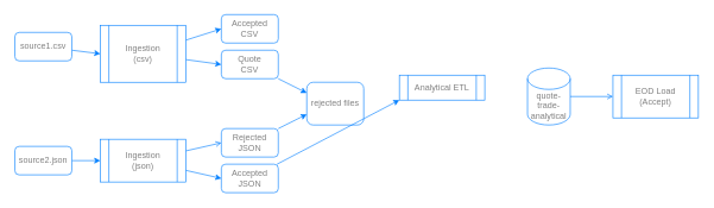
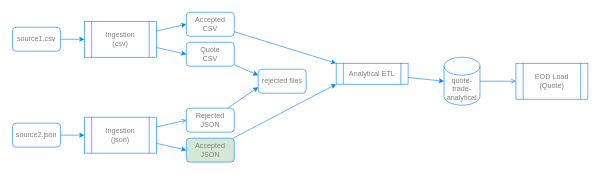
  <mxCell id="0" />
  <mxCell id="1" parent="0" />
+ <mxCell id="2" style="edgeStyle=none;html=1;entryX=0;entryY=0.5;entryDx=0;entryDy=0;entryPerimeter=0;strokeColor=#007FFF;fontColor=#808080;" parent="1" source="3" target="25" edge="1"><mxGeometry relative="1" as="geometry" /></mxCell>
  <mxCell id="3" value="Analytical ETL" style="shape=process;whiteSpace=wrap;html=1;backgroundOutline=1;strokeColor=#007FFF;fontColor=#808080;" parent="1" vertex="1"><mxGeometry x="560" y="105" width="120" height="35" as="geometry" /></mxCell>
- <mxCell id="4" value="EOD Load &lt;br&gt;(Accept)" style="shape=process;whiteSpace=wrap;html=1;backgroundOutline=1;strokeColor=#007FFF;fontColor=#808080;" parent="1" vertex="1"><mxGeometry x="860" y="105" width="120" height="60" as="geometry" /></mxCell>
+ <mxCell id="4" value="EOD Load &lt;br&gt;(Quote)" style="shape=process;whiteSpace=wrap;html=1;backgroundOutline=1;strokeColor=#007FFF;fontColor=#808080;" parent="1" vertex="1"><mxGeometry x="860" y="105" width="120" height="60" as="geometry" /></mxCell>
  <mxCell id="5" style="edgeStyle=none;html=1;entryX=0;entryY=0.5;entryDx=0;entryDy=0;strokeColor=#007FFF;fontColor=#808080;" parent="1" source="7" target="17" edge="1"><mxGeometry relative="1" as="geometry" /></mxCell>
  <mxCell id="6" style="edgeStyle=none;html=1;entryX=0;entryY=0.5;entryDx=0;entryDy=0;strokeColor=#007FFF;fontColor=#808080;" parent="1" source="7" target="19" edge="1"><mxGeometry relative="1" as="geometry" /></mxCell>
- <mxCell id="7" value="Ingestion &lt;br&gt;(csv)" style="shape=process;whiteSpace=wrap;html=1;backgroundOutline=1;strokeColor=#007FFF;fontColor=#808080;" parent="1" vertex="1"><mxGeometry x="140" y="35" width="120" height="80" as="geometry" /></mxCell>
+ <mxCell id="7" value="Ingestion &lt;br&gt;(csv)" style="shape=process;whiteSpace=wrap;html=1;backgroundOutline=1;strokeColor=#007FFF;fontColor=#808080;" parent="1" vertex="1"><mxGeometry x="140" y="35" width="120" height="60" as="geometry" /></mxCell>
  <mxCell id="8" style="edgeStyle=none;html=1;entryX=0;entryY=0.5;entryDx=0;entryDy=0;strokeColor=#007FFF;fontColor=#808080;endArrow=open;" parent="1" source="10" target="23" edge="1"><mxGeometry relative="1" as="geometry" /></mxCell>
  <mxCell id="9" style="edgeStyle=none;html=1;entryX=0;entryY=0.5;entryDx=0;entryDy=0;strokeColor=#007FFF;fontColor=#808080;" parent="1" source="10" target="21" edge="1"><mxGeometry relative="1" as="geometry" /></mxCell>
  <mxCell id="10" value="Ingestion &lt;br&gt;(json)" style="shape=process;whiteSpace=wrap;html=1;backgroundOutline=1;strokeColor=#007FFF;fontColor=#808080;" parent="1" vertex="1"><mxGeometry x="140" y="195" width="120" height="60" as="geometry" /></mxCell>
- <mxCell id="11" value="rejected files" style="rounded=1;whiteSpace=wrap;html=1;strokeColor=#007FFF;fontColor=#808080;" parent="1" vertex="1"><mxGeometry x="430" y="115" width="80" height="60" as="geometry" /></mxCell>
+ <mxCell id="11" value="rejected files" style="rounded=1;whiteSpace=wrap;html=1;strokeColor=#007FFF;fontColor=#808080;" parent="1" vertex="1"><mxGeometry x="430" y="115" width="80" height="40" as="geometry" /></mxCell>
  <mxCell id="12" style="edgeStyle=none;html=1;entryX=0;entryY=0.5;entryDx=0;entryDy=0;strokeColor=#007FFF;fontColor=#808080;" parent="1" source="13" target="7" edge="1"><mxGeometry relative="1" as="geometry" /></mxCell>
  <mxCell id="13" value="source1.csv" style="rounded=1;whiteSpace=wrap;html=1;strokeColor=#007FFF;fontColor=#808080;" parent="1" vertex="1"><mxGeometry x="20" y="45" width="80" height="40" as="geometry" /></mxCell>
  <mxCell id="14" style="edgeStyle=none;html=1;strokeColor=#007FFF;fontColor=#808080;" parent="1" source="15" target="10" edge="1"><mxGeometry relative="1" as="geometry" /></mxCell>
  <mxCell id="15" value="source2.json" style="rounded=1;whiteSpace=wrap;html=1;strokeColor=#007FFF;fontColor=#808080;" parent="1" vertex="1"><mxGeometry x="20" y="205" width="80" height="40" as="geometry" /></mxCell>
+ <mxCell id="16" style="edgeStyle=none;html=1;entryX=0;entryY=0;entryDx=0;entryDy=0;strokeColor=#007FFF;fontColor=#808080;" parent="1" source="17" target="3" edge="1"><mxGeometry relative="1" as="geometry" /></mxCell>
  <mxCell id="17" value="Accepted&lt;br&gt;CSV" style="rounded=1;whiteSpace=wrap;html=1;strokeColor=#007FFF;fontColor=#808080;" parent="1" vertex="1"><mxGeometry x="310" y="20" width="80" height="40" as="geometry" /></mxCell>
  <mxCell id="18" style="edgeStyle=none;html=1;entryX=0;entryY=0.25;entryDx=0;entryDy=0;strokeColor=#007FFF;fontColor=#808080;" parent="1" source="19" target="11" edge="1"><mxGeometry relative="1" as="geometry" /></mxCell>
  <mxCell id="19" value="Quote&lt;br&gt;CSV" style="rounded=1;whiteSpace=wrap;html=1;strokeColor=#007FFF;fontColor=#808080;" parent="1" vertex="1"><mxGeometry x="310" y="70" width="80" height="40" as="geometry" /></mxCell>
  <mxCell id="20" style="edgeStyle=none;html=1;entryX=0;entryY=1;entryDx=0;entryDy=0;strokeColor=#007FFF;fontColor=#808080;" parent="1" source="21" target="3" edge="1"><mxGeometry relative="1" as="geometry" /></mxCell>
- <mxCell id="21" value="Accepted&lt;br&gt;JSON" style="rounded=1;whiteSpace=wrap;html=1;strokeColor=#007FFF;fontColor=#808080;" parent="1" vertex="1"><mxGeometry x="310" y="230" width="80" height="40" as="geometry" /></mxCell>
+ <mxCell id="21" value="Accepted&lt;br&gt;JSON" style="rounded=1;whiteSpace=wrap;html=1;strokeColor=#007FFF;fontColor=#808080;fillColor=#d5e8d4;" parent="1" vertex="1"><mxGeometry x="310" y="230" width="80" height="40" as="geometry" /></mxCell>
  <mxCell id="22" style="edgeStyle=none;html=1;entryX=0;entryY=0.75;entryDx=0;entryDy=0;strokeColor=#007FFF;fontColor=#808080;" parent="1" source="23" target="11" edge="1"><mxGeometry relative="1" as="geometry" /></mxCell>
  <mxCell id="23" value="Rejected&lt;br&gt;JSON" style="rounded=1;whiteSpace=wrap;html=1;strokeColor=#007FFF;fontColor=#808080;" parent="1" vertex="1"><mxGeometry x="310" y="180" width="80" height="40" as="geometry" /></mxCell>
  <mxCell id="24" style="edgeStyle=none;html=1;strokeColor=#007FFF;fontColor=#808080;endArrow=open;" parent="1" source="25" target="4" edge="1"><mxGeometry relative="1" as="geometry" /></mxCell>
  <mxCell id="25" value="quote-trade-analytical" style="shape=cylinder3;whiteSpace=wrap;html=1;boundedLbl=1;backgroundOutline=1;size=15;strokeColor=#007FFF;fontColor=#808080;" parent="1" vertex="1"><mxGeometry x="740" y="95" width="60" height="80" as="geometry" /></mxCell>
